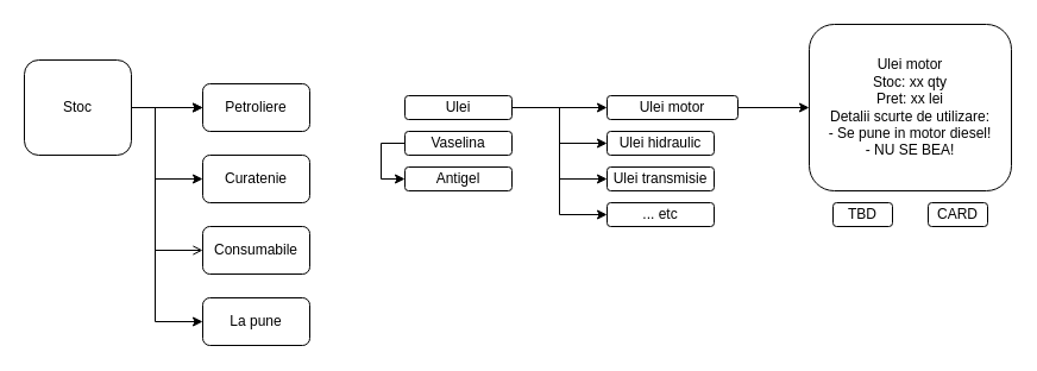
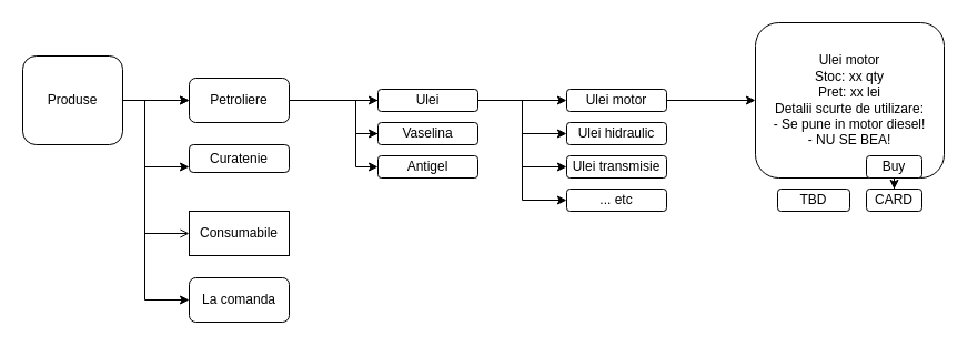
  <mxCell id="0" />
  <mxCell id="1" parent="0" />
  <mxCell id="2" value="" style="edgeStyle=orthogonalEdgeStyle;rounded=0;orthogonalLoop=1;jettySize=auto;html=1;" edge="1" parent="1" source="6" target="8"><mxGeometry relative="1" as="geometry" /></mxCell>
  <mxCell id="3" value="" style="edgeStyle=orthogonalEdgeStyle;rounded=0;orthogonalLoop=1;jettySize=auto;html=1;" edge="1" parent="1" source="6" target="8"><mxGeometry relative="1" as="geometry" /></mxCell>
  <mxCell id="4" value="" style="edgeStyle=orthogonalEdgeStyle;rounded=0;orthogonalLoop=1;jettySize=auto;html=1;" edge="1" parent="1" source="6" target="9"><mxGeometry relative="1" as="geometry"><Array as="points"><mxPoint x="130" y="90" /><mxPoint x="130" y="150" /></Array></mxGeometry></mxCell>
  <mxCell id="5" value="" style="edgeStyle=orthogonalEdgeStyle;rounded=0;orthogonalLoop=1;jettySize=auto;html=1;endArrow=open;" edge="1" parent="1" source="6" target="10"><mxGeometry relative="1" as="geometry"><Array as="points"><mxPoint x="130" y="90" /><mxPoint x="130" y="210" /></Array></mxGeometry></mxCell>
- <mxCell id="6" value="Stoc" style="rounded=1;whiteSpace=wrap;html=1;" vertex="1" parent="1"><mxGeometry y="50" width="90" height="80" as="geometry" x="20" /></mxCell>
+ <mxCell id="6" value="Produse" style="rounded=1;whiteSpace=wrap;html=1;" vertex="1" parent="1"><mxGeometry y="50" width="90" height="80" as="geometry" x="20" /></mxCell>
+ <mxCell id="7" value="" style="edgeStyle=orthogonalEdgeStyle;rounded=0;orthogonalLoop=1;jettySize=auto;html=1;" edge="1" parent="1" source="8" target="15"><mxGeometry relative="1" as="geometry" /></mxCell>
  <mxCell id="8" value="Petroliere" style="rounded=1;whiteSpace=wrap;html=1;" vertex="1" parent="1"><mxGeometry x="170" y="70" width="90" height="40" as="geometry" /></mxCell>
- <mxCell id="9" value="Curatenie" style="rounded=1;whiteSpace=wrap;html=1;direction=west;" vertex="1" parent="1"><mxGeometry x="170" y="130" width="90" height="40" as="geometry" /></mxCell>
- <mxCell id="10" value="Consumabile" style="rounded=1;whiteSpace=wrap;html=1;" vertex="1" parent="1"><mxGeometry x="170" y="190" width="90" height="40" as="geometry" /></mxCell>
- <mxCell id="11" value="La pune" style="rounded=1;whiteSpace=wrap;html=1;" vertex="1" parent="1"><mxGeometry x="170" y="250" width="90" height="40" as="geometry" /></mxCell>
+ <mxCell id="9" value="Curatenie" style="rounded=1;whiteSpace=wrap;html=1;direction=west;" vertex="1" parent="1"><mxGeometry x="170" y="130" width="90" height="25" as="geometry" /></mxCell>
+ <mxCell id="10" value="Consumabile" style="whiteSpace=wrap;html=1;rounded=0;" vertex="1" parent="1"><mxGeometry x="170" y="190" width="90" height="40" as="geometry" /></mxCell>
+ <mxCell id="11" value="La comanda" style="rounded=1;whiteSpace=wrap;html=1;" vertex="1" parent="1"><mxGeometry x="170" y="250" width="90" height="40" as="geometry" /></mxCell>
  <mxCell id="12" value="" style="edgeStyle=orthogonalEdgeStyle;rounded=0;orthogonalLoop=1;jettySize=auto;html=1;exitX=1;exitY=0.5;exitDx=0;exitDy=0;" edge="1" parent="1" source="6"><mxGeometry relative="1" as="geometry"><mxPoint x="110" y="150" as="sourcePoint" /><mxPoint x="170" y="270" as="targetPoint" /><Array as="points"><mxPoint x="130" y="90" /><mxPoint x="130" y="270" /></Array></mxGeometry></mxCell>
+ <mxCell id="13" value="" style="edgeStyle=orthogonalEdgeStyle;rounded=0;orthogonalLoop=1;jettySize=auto;html=1;" edge="1" parent="1" source="15" target="16"><mxGeometry relative="1" as="geometry"><Array as="points"><mxPoint x="320" y="90" /><mxPoint x="320" y="120" /></Array></mxGeometry></mxCell>
  <mxCell id="14" value="" style="edgeStyle=orthogonalEdgeStyle;rounded=0;orthogonalLoop=1;jettySize=auto;html=1;" edge="1" parent="1" source="15" target="20"><mxGeometry relative="1" as="geometry" /></mxCell>
  <mxCell id="15" value="Ulei" style="rounded=1;whiteSpace=wrap;html=1;" vertex="1" parent="1"><mxGeometry x="340" y="80" width="90" height="20" as="geometry" /></mxCell>
  <mxCell id="16" value="Vaselina" style="rounded=1;whiteSpace=wrap;html=1;" vertex="1" parent="1"><mxGeometry x="340" y="110" width="90" height="20" as="geometry" /></mxCell>
  <mxCell id="17" value="Antigel" style="rounded=1;whiteSpace=wrap;html=1;" vertex="1" parent="1"><mxGeometry x="340" y="140" width="90" height="20" as="geometry" /></mxCell>
  <mxCell id="18" value="" style="edgeStyle=orthogonalEdgeStyle;rounded=0;orthogonalLoop=1;jettySize=auto;html=1;" edge="1" parent="1"><mxGeometry relative="1" as="geometry"><mxPoint x="340" y="120" as="sourcePoint" /><mxPoint x="340" y="150" as="targetPoint" /><Array as="points"><mxPoint x="320" y="120" /><mxPoint x="320" y="150" /></Array></mxGeometry></mxCell>
  <mxCell id="19" value="" style="edgeStyle=orthogonalEdgeStyle;rounded=0;orthogonalLoop=1;jettySize=auto;html=1;" edge="1" parent="1" source="20" target="27"><mxGeometry relative="1" as="geometry" /></mxCell>
- <mxCell id="20" value="Ulei motor" style="rounded=1;whiteSpace=wrap;html=1;" vertex="1" parent="1"><mxGeometry x="510" y="80" width="110" height="20" as="geometry" /></mxCell>
+ <mxCell id="20" value="Ulei motor" style="rounded=1;whiteSpace=wrap;html=1;" vertex="1" parent="1"><mxGeometry x="510" y="80" width="90" height="20" as="geometry" /></mxCell>
  <mxCell id="21" value="Ulei hidraulic" style="rounded=1;whiteSpace=wrap;html=1;" vertex="1" parent="1"><mxGeometry x="510" y="110" width="90" height="20" as="geometry" /></mxCell>
  <mxCell id="22" value="" style="edgeStyle=orthogonalEdgeStyle;rounded=0;orthogonalLoop=1;jettySize=auto;html=1;" edge="1" parent="1" source="15"><mxGeometry relative="1" as="geometry"><mxPoint x="430" y="90" as="sourcePoint" /><mxPoint x="510" y="120" as="targetPoint" /><Array as="points"><mxPoint x="470" y="90" /><mxPoint x="470" y="120" /></Array></mxGeometry></mxCell>
  <mxCell id="23" value="Ulei transmisie" style="rounded=1;whiteSpace=wrap;html=1;" vertex="1" parent="1"><mxGeometry x="510" y="140" width="90" height="20" as="geometry" /></mxCell>
  <mxCell id="24" value="" style="edgeStyle=orthogonalEdgeStyle;rounded=0;orthogonalLoop=1;jettySize=auto;html=1;" edge="1" parent="1"><mxGeometry relative="1" as="geometry"><mxPoint x="430" y="90" as="sourcePoint" /><mxPoint x="510" y="150" as="targetPoint" /><Array as="points"><mxPoint x="430" y="90" /><mxPoint x="470" y="90" /><mxPoint x="470" y="150" /></Array></mxGeometry></mxCell>
  <mxCell id="25" value="... etc" style="rounded=1;whiteSpace=wrap;html=1;" vertex="1" parent="1"><mxGeometry x="510" y="170" width="90" height="20" as="geometry" /></mxCell>
  <mxCell id="26" value="" style="edgeStyle=orthogonalEdgeStyle;rounded=0;orthogonalLoop=1;jettySize=auto;html=1;" edge="1" parent="1"><mxGeometry relative="1" as="geometry"><mxPoint x="430" y="90" as="sourcePoint" /><mxPoint x="510" y="180" as="targetPoint" /><Array as="points"><mxPoint x="430" y="90" /><mxPoint x="470" y="90" /><mxPoint x="470" y="180" /></Array></mxGeometry></mxCell>
  <mxCell id="27" value="Ulei motor&lt;br&gt;Stoc: xx qty&lt;br&gt;Pret: xx lei&lt;br&gt;Detalii scurte de utilizare:&lt;br&gt;- Se pune in motor diesel!&lt;br&gt;- NU SE BEA!" style="rounded=1;whiteSpace=wrap;html=1;" vertex="1" parent="1"><mxGeometry x="680" y="20" width="170" height="140" as="geometry" /></mxCell>
- <mxCell id="30" value="TBD" style="rounded=1;whiteSpace=wrap;html=1;" vertex="1" parent="1"><mxGeometry x="700" y="170" width="50" height="20" as="geometry" /></mxCell>
+ <mxCell id="28" value="" style="edgeStyle=orthogonalEdgeStyle;rounded=0;orthogonalLoop=1;jettySize=auto;html=1;" edge="1" parent="1" source="29" target="31"><mxGeometry relative="1" as="geometry" /></mxCell>
+ <mxCell id="29" value="Buy" style="rounded=1;whiteSpace=wrap;html=1;" vertex="1" parent="1"><mxGeometry x="780" y="140" width="50" height="20" as="geometry" /></mxCell>
+ <mxCell id="30" value="TBD" style="rounded=1;whiteSpace=wrap;html=1;" vertex="1" parent="1"><mxGeometry x="700" y="170" width="65" height="20" as="geometry" /></mxCell>
  <mxCell id="31" value="CARD" style="rounded=1;whiteSpace=wrap;html=1;" vertex="1" parent="1"><mxGeometry x="780" y="170" width="50" height="20" as="geometry" /></mxCell>
